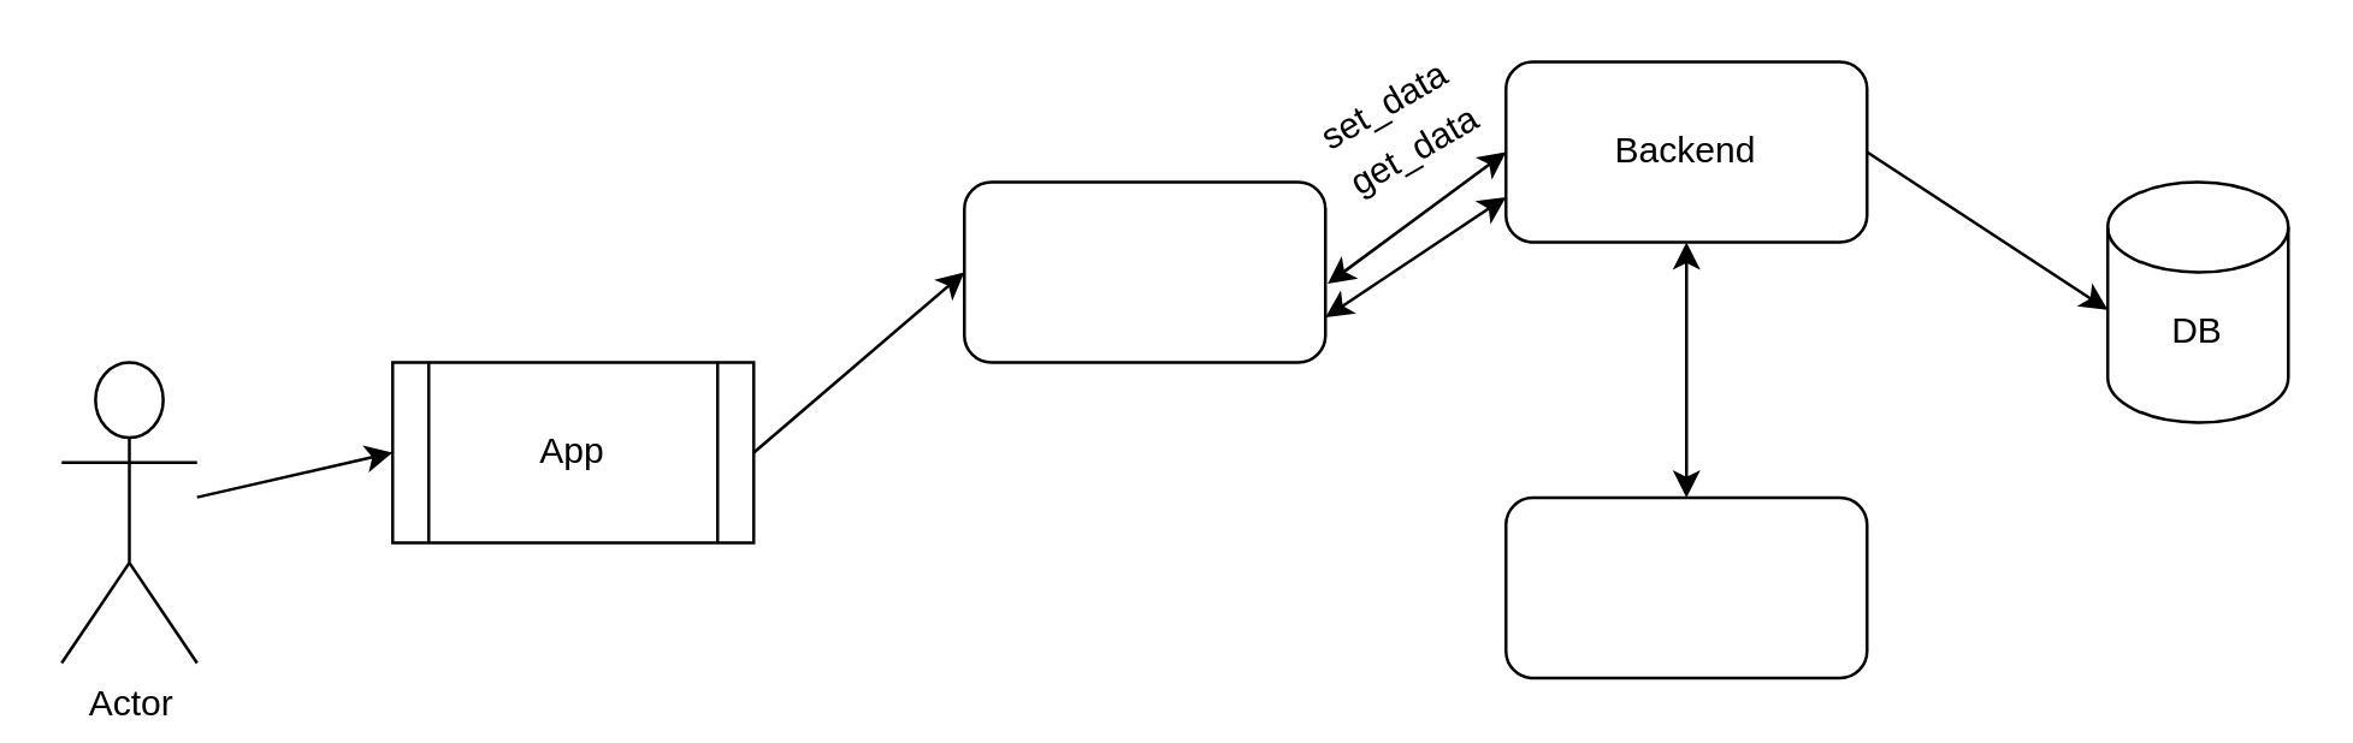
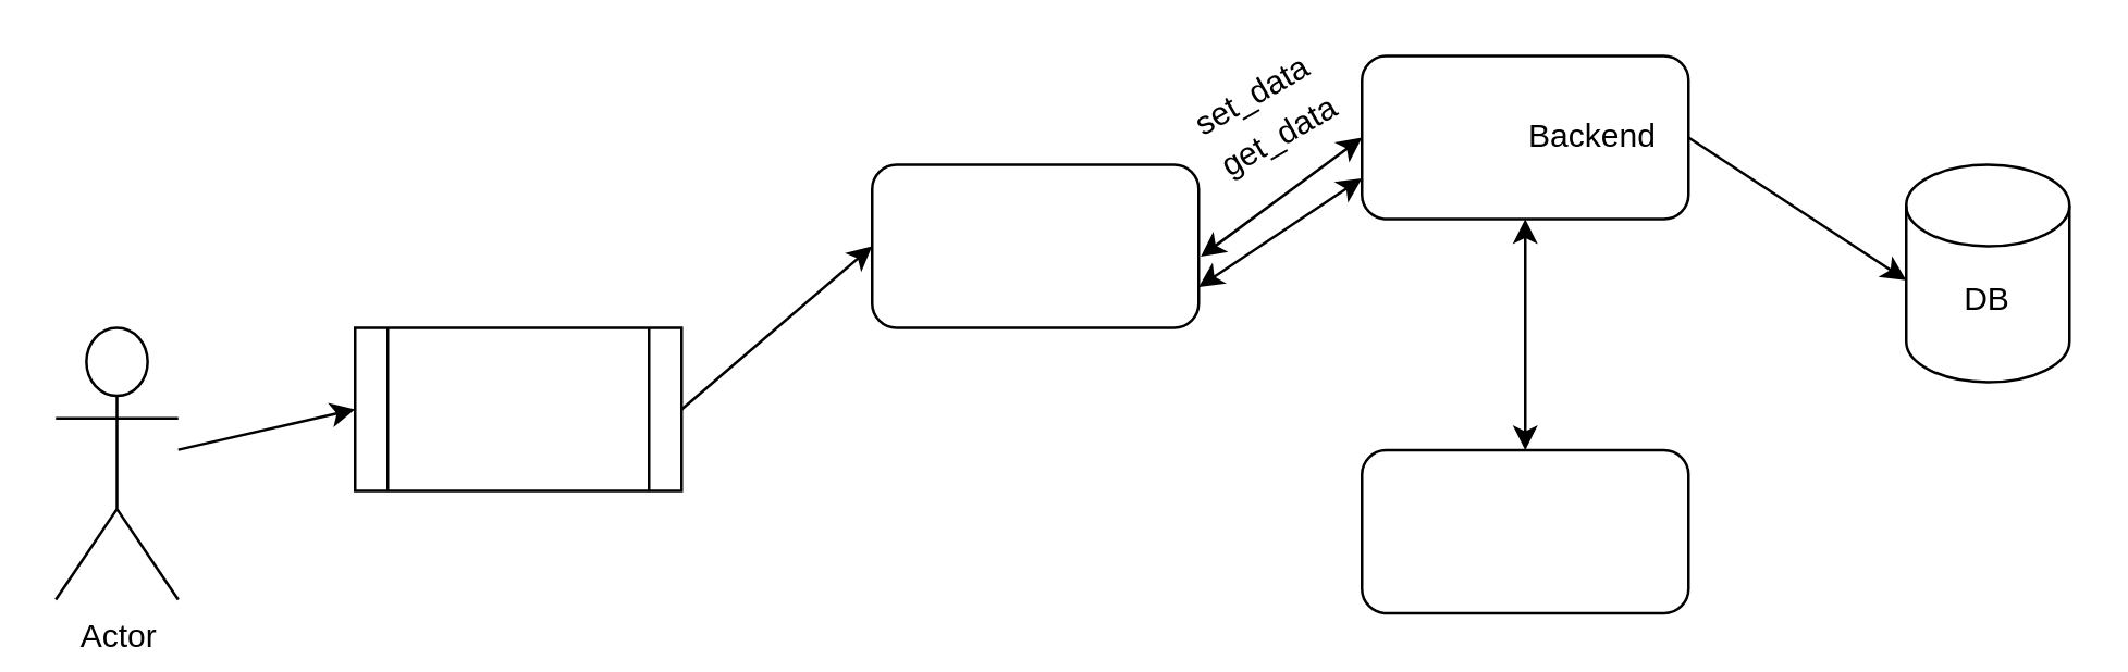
  <mxCell id="0" />
  <mxCell id="1" parent="0" />
  <mxCell id="2" value="Actor" style="shape=umlActor;verticalLabelPosition=bottom;verticalAlign=top;html=1;outlineConnect=0;" vertex="1" parent="1"><mxGeometry x="20" y="120" width="45" height="100" as="geometry" /></mxCell>
  <mxCell id="3" value="" style="shape=process;whiteSpace=wrap;html=1;backgroundOutline=1;" vertex="1" parent="1"><mxGeometry x="130" y="120" width="120" height="60" as="geometry" /></mxCell>
  <mxCell id="4" value="" style="endArrow=classic;html=1;rounded=0;entryX=0;entryY=0.5;entryDx=0;entryDy=0;" edge="1" parent="1" source="2" target="3"><mxGeometry width="50" height="50" relative="1" as="geometry"><mxPoint x="300" y="220" as="sourcePoint" /><mxPoint x="130" y="150" as="targetPoint" /></mxGeometry></mxCell>
- <mxCell id="5" value="App" style="text;html=1;align=center;verticalAlign=middle;whiteSpace=wrap;rounded=0;" vertex="1" parent="1"><mxGeometry x="160" y="135" width="60" height="30" as="geometry" /></mxCell>
  <mxCell id="6" value="" style="rounded=1;whiteSpace=wrap;html=1;" vertex="1" parent="1"><mxGeometry x="320" y="60" width="120" height="60" as="geometry" /></mxCell>
  <mxCell id="7" value="" style="endArrow=classic;html=1;rounded=0;exitX=1;exitY=0.5;exitDx=0;exitDy=0;entryX=0;entryY=0.5;entryDx=0;entryDy=0;" edge="1" parent="1" source="3" target="6"><mxGeometry width="50" height="50" relative="1" as="geometry"><mxPoint x="370" y="190" as="sourcePoint" /><mxPoint x="420" y="140" as="targetPoint" /></mxGeometry></mxCell>
  <mxCell id="8" value="" style="shape=cylinder3;whiteSpace=wrap;html=1;boundedLbl=1;backgroundOutline=1;size=15;" vertex="1" parent="1"><mxGeometry x="700" y="60" width="60" height="80" as="geometry" /></mxCell>
  <mxCell id="9" value="DB" style="text;html=1;align=center;verticalAlign=middle;whiteSpace=wrap;rounded=0;" vertex="1" parent="1"><mxGeometry x="700" y="95" width="60" height="30" as="geometry" /></mxCell>
  <mxCell id="10" value="" style="rounded=1;whiteSpace=wrap;html=1;" vertex="1" parent="1"><mxGeometry x="500" y="165" width="120" height="60" as="geometry" /></mxCell>
  <mxCell id="11" value="" style="rounded=1;whiteSpace=wrap;html=1;" vertex="1" parent="1"><mxGeometry x="500" y="20" width="120" height="60" as="geometry" /></mxCell>
- <mxCell id="12" value="Backend" style="text;html=1;align=center;verticalAlign=middle;whiteSpace=wrap;rounded=0;" vertex="1" parent="1"><mxGeometry x="530" y="35" width="60" height="30" as="geometry" /></mxCell>
+ <mxCell id="12" value="Backend" style="text;html=1;align=center;verticalAlign=middle;whiteSpace=wrap;rounded=0;" vertex="1" parent="1"><mxGeometry x="555" y="35" width="60" height="30" as="geometry" /></mxCell>
  <mxCell id="13" value="" style="endArrow=classic;startArrow=classic;html=1;rounded=0;entryX=0;entryY=0.5;entryDx=0;entryDy=0;exitX=1.006;exitY=0.564;exitDx=0;exitDy=0;exitPerimeter=0;" edge="1" parent="1" source="6" target="11"><mxGeometry width="50" height="50" relative="1" as="geometry"><mxPoint x="390" y="160" as="sourcePoint" /><mxPoint x="440" y="110" as="targetPoint" /></mxGeometry></mxCell>
  <mxCell id="14" value="" style="endArrow=classic;html=1;rounded=0;entryX=0;entryY=0.25;entryDx=0;entryDy=0;exitX=1;exitY=0.5;exitDx=0;exitDy=0;" edge="1" parent="1" source="11" target="9"><mxGeometry width="50" height="50" relative="1" as="geometry"><mxPoint x="390" y="160" as="sourcePoint" /><mxPoint x="440" y="110" as="targetPoint" /></mxGeometry></mxCell>
  <mxCell id="15" value="get_data" style="text;html=1;align=center;verticalAlign=middle;whiteSpace=wrap;rounded=0;rotation=-30;" vertex="1" parent="1"><mxGeometry x="440" y="35" width="60" height="30" as="geometry" /></mxCell>
  <mxCell id="16" value="set_data" style="text;html=1;align=center;verticalAlign=middle;whiteSpace=wrap;rounded=0;rotation=-30;" vertex="1" parent="1"><mxGeometry x="430" y="20" width="60" height="30" as="geometry" /></mxCell>
  <mxCell id="17" value="" style="endArrow=classic;startArrow=classic;html=1;rounded=0;entryX=0.5;entryY=1;entryDx=0;entryDy=0;exitX=0.5;exitY=0;exitDx=0;exitDy=0;" edge="1" parent="1" source="10" target="11"><mxGeometry width="50" height="50" relative="1" as="geometry"><mxPoint x="380" y="150" as="sourcePoint" /><mxPoint x="430" y="100" as="targetPoint" /></mxGeometry></mxCell>
  <mxCell id="18" value="" style="endArrow=classic;startArrow=classic;html=1;rounded=0;entryX=0;entryY=0.75;entryDx=0;entryDy=0;exitX=1;exitY=0.75;exitDx=0;exitDy=0;" edge="1" parent="1" source="6" target="11"><mxGeometry width="50" height="50" relative="1" as="geometry"><mxPoint x="380" y="150" as="sourcePoint" /><mxPoint x="430" y="100" as="targetPoint" /></mxGeometry></mxCell>
